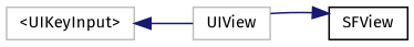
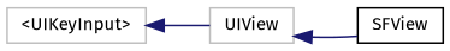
  digraph {
    fontname="Fira Sans"
    rankdir=LR
    node [color=grey75 fillcolor=white fontname="Fira Sans" fontsize=10 shape=record style=filled]
    edge [color=midnightblue dir=back fontname="Fira Sans" fontsize=10 labelfontname=Helvetica labelfontsize=10 style=solid]
    n1 [height=0.2 label="\<UIKeyInput\>" width=0.4]
    n2 [height=0.2 label=UIView width=0.4]
    n3 [color=black height=0.2 label=SFView width=0.4]
    n1 -> n2
-   n3 -> n2
+   n2 -> n3
  }
